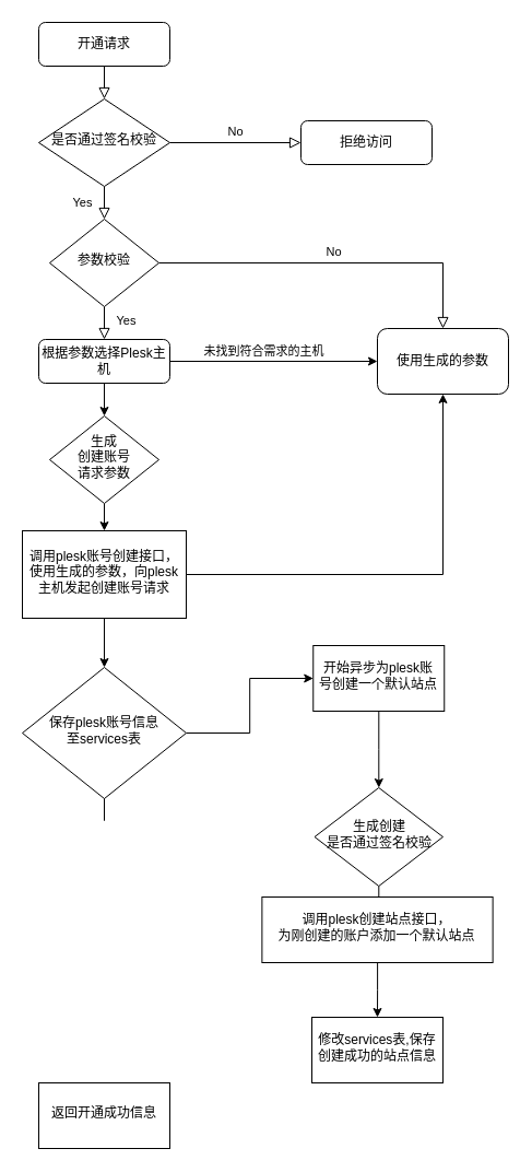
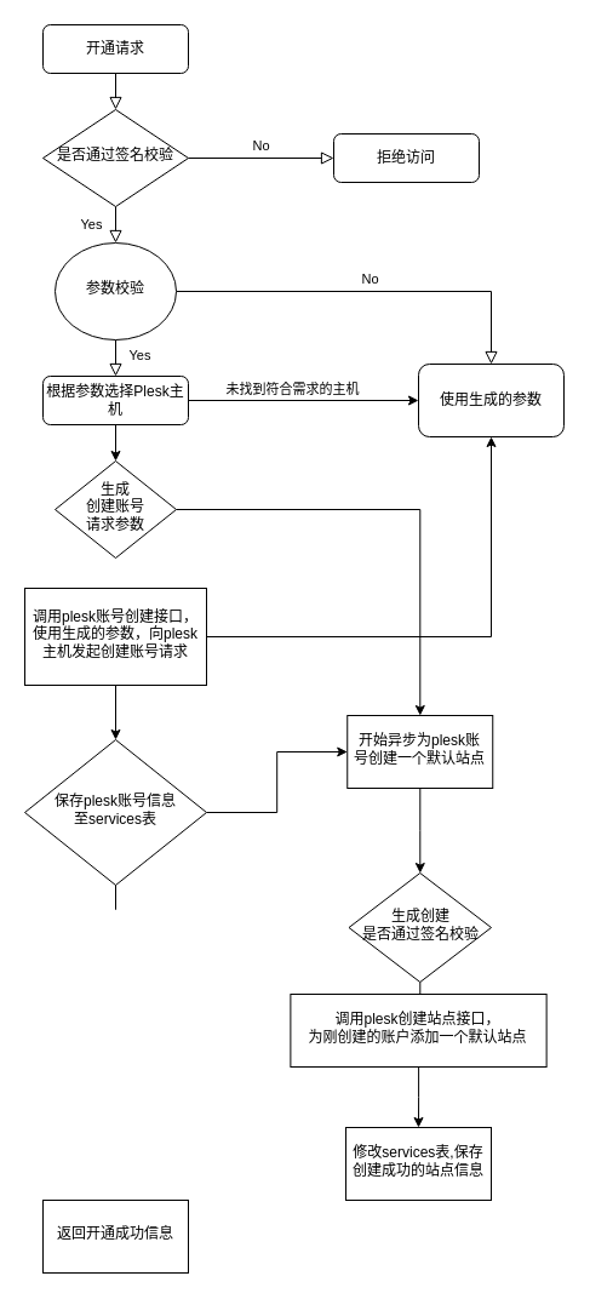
  <mxCell id="0" />
  <mxCell id="1" parent="0" />
  <mxCell id="2" value="" style="rounded=0;html=1;jettySize=auto;orthogonalLoop=1;fontSize=11;endArrow=block;endFill=0;endSize=8;strokeWidth=1;shadow=0;labelBackgroundColor=none;edgeStyle=orthogonalEdgeStyle;" parent="1" source="3" target="6" edge="1"><mxGeometry relative="1" as="geometry" /></mxCell>
  <mxCell id="3" value="开通请求" style="rounded=1;whiteSpace=wrap;html=1;fontSize=12;glass=0;strokeWidth=1;shadow=0;" parent="1" vertex="1"><mxGeometry x="35" y="20" width="120" height="40" as="geometry" /></mxCell>
  <mxCell id="4" value="Yes" style="rounded=0;html=1;jettySize=auto;orthogonalLoop=1;fontSize=11;endArrow=block;endFill=0;endSize=8;strokeWidth=1;shadow=0;labelBackgroundColor=none;edgeStyle=orthogonalEdgeStyle;" parent="1" source="6" target="10" edge="1"><mxGeometry y="20" relative="1" as="geometry"><mxPoint as="offset" /></mxGeometry></mxCell>
  <mxCell id="5" value="No" style="edgeStyle=orthogonalEdgeStyle;rounded=0;html=1;jettySize=auto;orthogonalLoop=1;fontSize=11;endArrow=block;endFill=0;endSize=8;strokeWidth=1;shadow=0;labelBackgroundColor=none;" parent="1" source="6" target="7" edge="1"><mxGeometry y="10" relative="1" as="geometry"><mxPoint as="offset" /></mxGeometry></mxCell>
  <mxCell id="6" value="是否通过签名校验" style="rhombus;whiteSpace=wrap;html=1;shadow=0;fontFamily=Helvetica;fontSize=12;align=center;strokeWidth=1;spacing=6;spacingTop=-4;" parent="1" vertex="1"><mxGeometry x="35" y="90" width="120" height="80" as="geometry" /></mxCell>
  <mxCell id="7" value="拒绝访问" style="rounded=1;whiteSpace=wrap;html=1;fontSize=12;glass=0;strokeWidth=1;shadow=0;" parent="1" vertex="1"><mxGeometry x="275" y="110" width="120" height="40" as="geometry" /></mxCell>
  <mxCell id="8" value="Yes" style="rounded=0;html=1;jettySize=auto;orthogonalLoop=1;fontSize=11;endArrow=block;endFill=0;endSize=8;strokeWidth=1;shadow=0;labelBackgroundColor=none;edgeStyle=orthogonalEdgeStyle;" parent="1" source="10" target="14" edge="1"><mxGeometry x="0.333" y="20" relative="1" as="geometry"><mxPoint as="offset" /></mxGeometry></mxCell>
  <mxCell id="9" value="No" style="edgeStyle=orthogonalEdgeStyle;rounded=0;html=1;jettySize=auto;orthogonalLoop=1;fontSize=11;endArrow=block;endFill=0;endSize=8;strokeWidth=1;shadow=0;labelBackgroundColor=none;entryX=0.5;entryY=0;entryDx=0;entryDy=0;" parent="1" source="10" target="15" edge="1"><mxGeometry y="10" relative="1" as="geometry"><mxPoint as="offset" /><mxPoint x="205" y="280" as="targetPoint" /></mxGeometry></mxCell>
- <mxCell id="10" value="参数校验" style="rhombus;whiteSpace=wrap;html=1;shadow=0;fontFamily=Helvetica;fontSize=12;align=center;strokeWidth=1;spacing=6;spacingTop=-4;" parent="1" vertex="1"><mxGeometry x="45" y="200" width="100" height="80" as="geometry" /></mxCell>
+ <mxCell id="10" value="参数校验" style="ellipse;whiteSpace=wrap;html=1;shadow=0;fontFamily=Helvetica;fontSize=12;align=center;strokeWidth=1;spacing=6;spacingTop=-4;" parent="1" vertex="1"><mxGeometry x="45" y="200" width="100" height="80" as="geometry" /></mxCell>
  <mxCell id="11" value="" style="edgeStyle=orthogonalEdgeStyle;rounded=0;orthogonalLoop=1;jettySize=auto;html=1;" edge="1" parent="1" source="14" target="15"><mxGeometry relative="1" as="geometry" /></mxCell>
  <mxCell id="12" value="未找到符合需求的主机&lt;br&gt;" style="edgeLabel;html=1;align=center;verticalAlign=middle;resizable=0;points=[];" vertex="1" connectable="0" parent="11"><mxGeometry x="-0.075" y="3" relative="1" as="geometry"><mxPoint x="-3" y="-7" as="offset" /></mxGeometry></mxCell>
  <mxCell id="13" value="" style="edgeStyle=orthogonalEdgeStyle;rounded=0;orthogonalLoop=1;jettySize=auto;html=1;entryX=0.5;entryY=0;entryDx=0;entryDy=0;" edge="1" parent="1" source="14" target="17"><mxGeometry relative="1" as="geometry"><mxPoint x="95" y="440" as="targetPoint" /></mxGeometry></mxCell>
  <mxCell id="14" value="根据参数选择Plesk主机" style="rounded=1;whiteSpace=wrap;html=1;fontSize=12;glass=0;strokeWidth=1;shadow=0;" parent="1" vertex="1"><mxGeometry x="35" y="310" width="120" height="40" as="geometry" /></mxCell>
  <mxCell id="15" value="使用生成的参数" style="whiteSpace=wrap;html=1;rounded=1;glass=0;strokeWidth=1;shadow=0;" vertex="1" parent="1"><mxGeometry x="345" y="300" width="120" height="60" as="geometry" /></mxCell>
- <mxCell id="16" value="" style="edgeStyle=orthogonalEdgeStyle;rounded=0;orthogonalLoop=1;jettySize=auto;html=1;" edge="1" parent="1" source="17" target="20"><mxGeometry relative="1" as="geometry" /></mxCell>
+ <mxCell id="16" value="" style="edgeStyle=orthogonalEdgeStyle;rounded=0;orthogonalLoop=1;jettySize=auto;html=1;" edge="1" parent="1" source="17" target="23"><mxGeometry relative="1" as="geometry" /></mxCell>
  <mxCell id="17" value="生成&lt;br&gt;创建账号&lt;br&gt;请求参数" style="rhombus;whiteSpace=wrap;html=1;shadow=0;fontFamily=Helvetica;fontSize=12;align=center;strokeWidth=1;spacing=6;spacingTop=-4;" vertex="1" parent="1"><mxGeometry x="45" y="380" width="100" height="80" as="geometry" /></mxCell>
  <mxCell id="18" value="" style="edgeStyle=orthogonalEdgeStyle;rounded=0;orthogonalLoop=1;jettySize=auto;html=1;entryX=0.5;entryY=1;entryDx=0;entryDy=0;" edge="1" parent="1" source="20" target="15"><mxGeometry relative="1" as="geometry"><mxPoint x="265" y="630" as="targetPoint" /></mxGeometry></mxCell>
  <mxCell id="19" value="" style="edgeStyle=orthogonalEdgeStyle;rounded=0;orthogonalLoop=1;jettySize=auto;html=1;" edge="1" parent="1" source="31"><mxGeometry relative="1" as="geometry"><mxPoint x="95" y="670" as="targetPoint" /></mxGeometry></mxCell>
  <mxCell id="20" value="调用plesk账号创建接口，使用生成的参数，向plesk主机发起创建账号请求" style="whiteSpace=wrap;html=1;shadow=0;strokeWidth=1;spacing=6;spacingTop=-4;" vertex="1" parent="1"><mxGeometry x="20" y="485" width="150" height="80" as="geometry" /></mxCell>
  <mxCell id="21" value="返回开通成功信息" style="whiteSpace=wrap;html=1;shadow=0;strokeWidth=1;spacing=6;spacingTop=-4;" vertex="1" parent="1"><mxGeometry x="35" y="990" width="120" height="60" as="geometry" /></mxCell>
  <mxCell id="22" value="" style="edgeStyle=orthogonalEdgeStyle;rounded=0;orthogonalLoop=1;jettySize=auto;html=1;" edge="1" parent="1" source="23" target="25"><mxGeometry relative="1" as="geometry" /></mxCell>
  <mxCell id="23" value="开始异步为plesk账号创建一个默认站点" style="whiteSpace=wrap;html=1;shadow=0;strokeWidth=1;spacing=6;spacingTop=-4;" vertex="1" parent="1"><mxGeometry x="286.25" y="590" width="120" height="60" as="geometry" /></mxCell>
  <mxCell id="24" value="" style="edgeStyle=orthogonalEdgeStyle;rounded=0;orthogonalLoop=1;jettySize=auto;html=1;" edge="1" parent="1" source="25" target="27"><mxGeometry relative="1" as="geometry" /></mxCell>
  <mxCell id="25" value="生成创建&lt;br&gt;是否通过签名校验" style="rhombus;whiteSpace=wrap;html=1;shadow=0;fontFamily=Helvetica;fontSize=12;align=center;strokeWidth=1;spacing=6;spacingTop=-4;" vertex="1" parent="1"><mxGeometry x="287.5" y="720" width="117.5" height="90" as="geometry" /></mxCell>
  <mxCell id="26" value="" style="edgeStyle=orthogonalEdgeStyle;rounded=0;orthogonalLoop=1;jettySize=auto;html=1;" edge="1" parent="1" source="27" target="28"><mxGeometry relative="1" as="geometry" /></mxCell>
  <mxCell id="27" value="调用plesk创建站点接口，&lt;br&gt;为刚创建的账户添加一个默认站点" style="whiteSpace=wrap;html=1;shadow=0;strokeWidth=1;spacing=6;spacingTop=-4;" vertex="1" parent="1"><mxGeometry x="239.38" y="820" width="211.25" height="60" as="geometry" /></mxCell>
  <mxCell id="28" value="修改services表,保存创建成功的站点信息" style="whiteSpace=wrap;html=1;shadow=0;strokeWidth=1;spacing=6;spacingTop=-4;" vertex="1" parent="1"><mxGeometry x="285.005" y="930" width="120" height="60" as="geometry" /></mxCell>
  <mxCell id="29" value="" style="edgeStyle=orthogonalEdgeStyle;rounded=0;orthogonalLoop=1;jettySize=auto;html=1;" edge="1" parent="1" source="20" target="31"><mxGeometry relative="1" as="geometry"><mxPoint x="95" y="565" as="sourcePoint" /><mxPoint x="95" y="670" as="targetPoint" /></mxGeometry></mxCell>
  <mxCell id="30" value="" style="edgeStyle=orthogonalEdgeStyle;rounded=0;orthogonalLoop=1;jettySize=auto;html=1;" edge="1" parent="1" source="31" target="23"><mxGeometry relative="1" as="geometry" /></mxCell>
  <mxCell id="31" value="保存plesk账号信息&lt;br&gt;至services表" style="rhombus;whiteSpace=wrap;html=1;shadow=0;fontFamily=Helvetica;fontSize=12;align=center;strokeWidth=1;spacing=6;spacingTop=-4;" vertex="1" parent="1"><mxGeometry x="20" y="610" width="150" height="120" as="geometry" /></mxCell>
